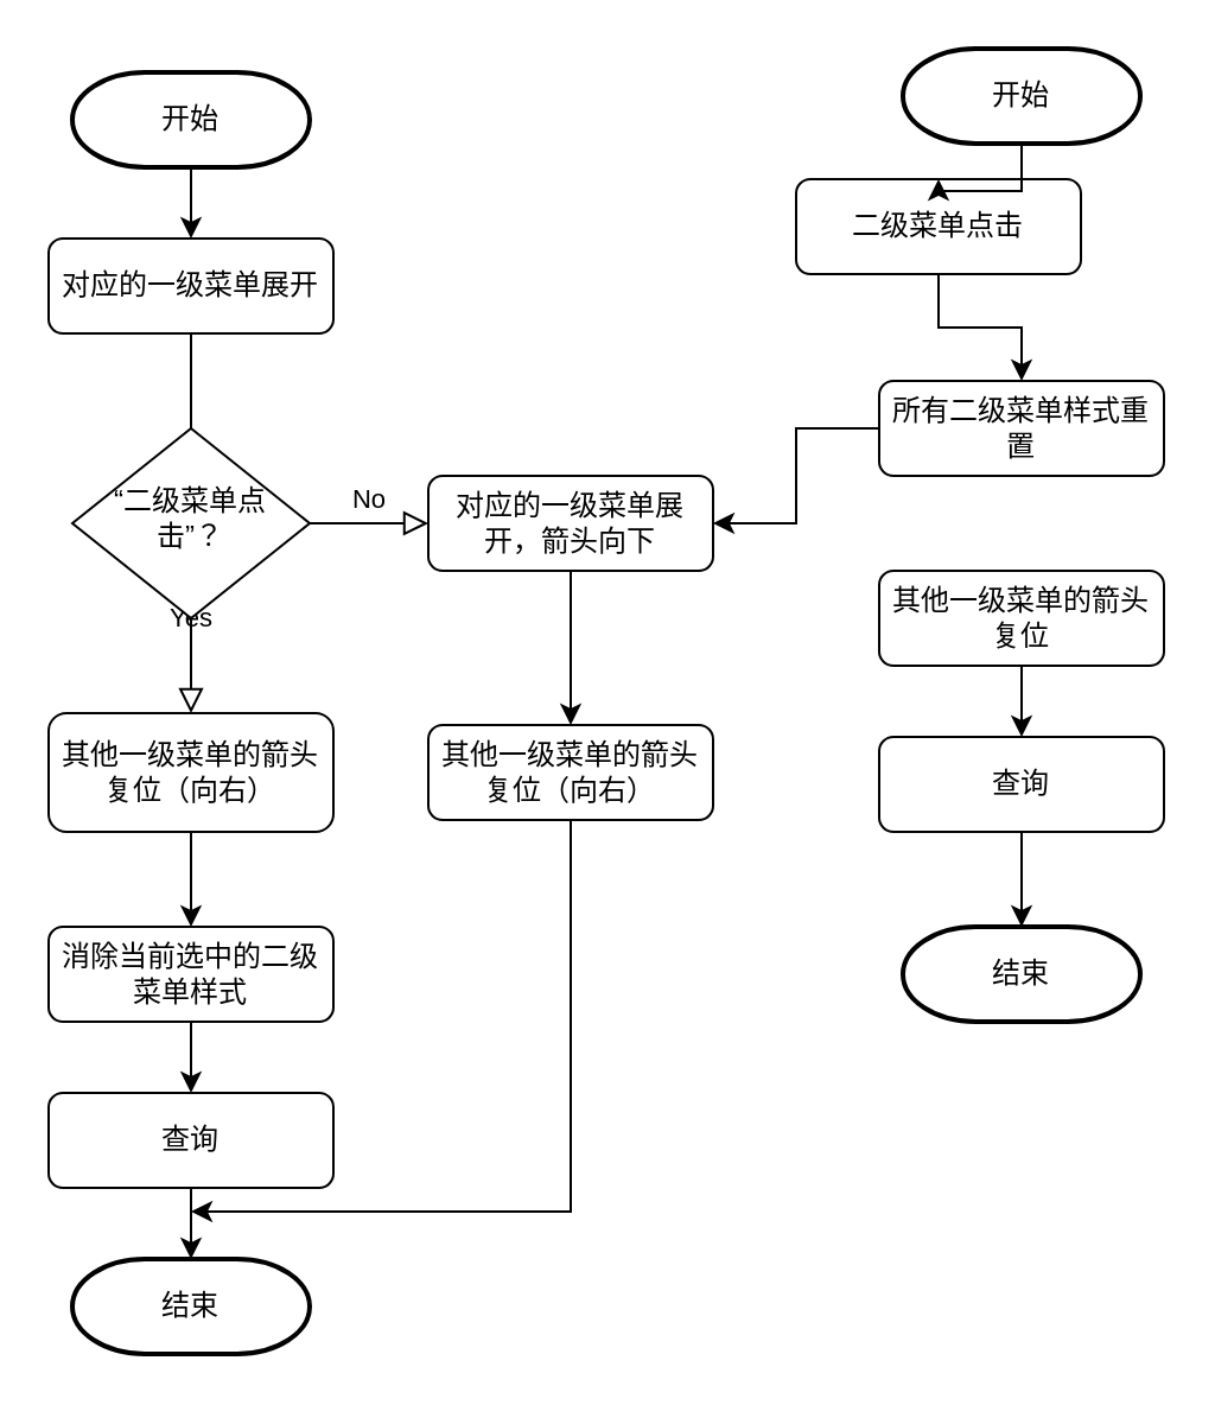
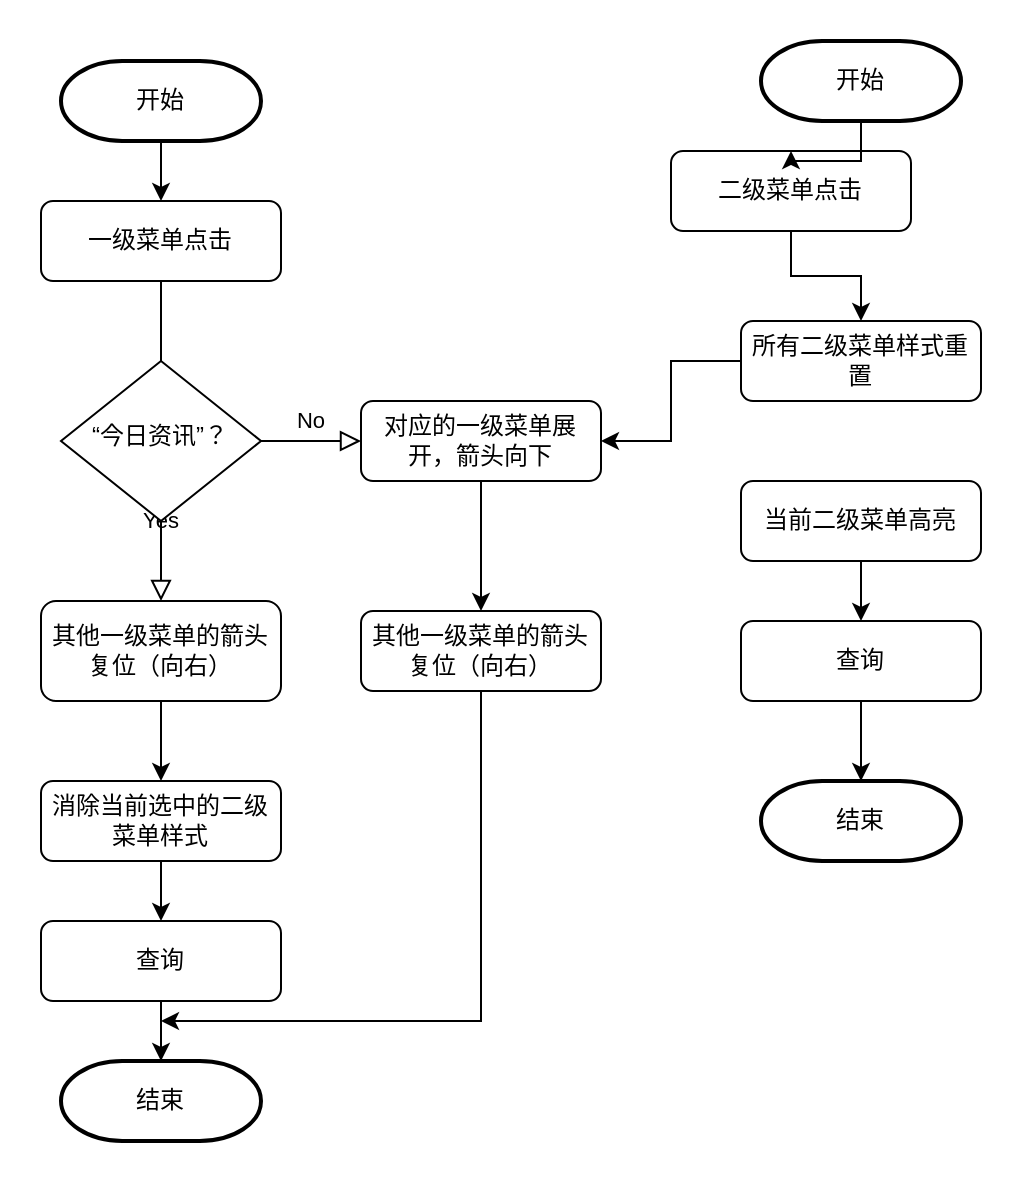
  <mxCell id="0" />
  <mxCell id="1" parent="0" />
  <mxCell id="2" value="" style="rounded=0;html=1;jettySize=auto;orthogonalLoop=1;fontSize=11;endArrow=none;endFill=0;endSize=8;strokeWidth=1;shadow=0;labelBackgroundColor=none;edgeStyle=orthogonalEdgeStyle;" parent="1" source="3" target="6" edge="1"><mxGeometry relative="1" as="geometry" /></mxCell>
- <mxCell id="3" value="对应的一级菜单展开" style="rounded=1;whiteSpace=wrap;html=1;fontSize=12;glass=0;strokeWidth=1;shadow=0;" parent="1" vertex="1"><mxGeometry x="20" y="100" width="120" height="40" as="geometry" /></mxCell>
+ <mxCell id="3" value="一级菜单点击" style="rounded=1;whiteSpace=wrap;html=1;fontSize=12;glass=0;strokeWidth=1;shadow=0;" parent="1" vertex="1"><mxGeometry x="20" y="100" width="120" height="40" as="geometry" /></mxCell>
  <mxCell id="4" value="Yes" style="rounded=0;html=1;jettySize=auto;orthogonalLoop=1;fontSize=11;endArrow=block;endFill=0;endSize=8;strokeWidth=1;shadow=0;labelBackgroundColor=none;edgeStyle=orthogonalEdgeStyle;" parent="1" source="6" edge="1"><mxGeometry y="20" relative="1" as="geometry"><mxPoint as="offset" /><mxPoint x="80" y="300" as="targetPoint" /></mxGeometry></mxCell>
  <mxCell id="5" value="No" style="edgeStyle=orthogonalEdgeStyle;rounded=0;html=1;jettySize=auto;orthogonalLoop=1;fontSize=11;endArrow=block;endFill=0;endSize=8;strokeWidth=1;shadow=0;labelBackgroundColor=none;" parent="1" source="6" target="8" edge="1"><mxGeometry y="10" relative="1" as="geometry"><mxPoint as="offset" /></mxGeometry></mxCell>
- <mxCell id="6" value="“二级菜单点击”？" style="rhombus;whiteSpace=wrap;html=1;shadow=0;fontFamily=Helvetica;fontSize=12;align=center;strokeWidth=1;spacing=6;spacingTop=-4;" parent="1" vertex="1"><mxGeometry x="30" y="180" width="100" height="80" as="geometry" /></mxCell>
+ <mxCell id="6" value="“今日资讯”？" style="rhombus;whiteSpace=wrap;html=1;shadow=0;fontFamily=Helvetica;fontSize=12;align=center;strokeWidth=1;spacing=6;spacingTop=-4;" parent="1" vertex="1"><mxGeometry x="30" y="180" width="100" height="80" as="geometry" /></mxCell>
  <mxCell id="7" value="" style="edgeStyle=orthogonalEdgeStyle;rounded=0;orthogonalLoop=1;jettySize=auto;html=1;" edge="1" parent="1" source="8" target="10"><mxGeometry relative="1" as="geometry" /></mxCell>
  <mxCell id="8" value="对应的一级菜单展开，箭头向下" style="rounded=1;whiteSpace=wrap;html=1;fontSize=12;glass=0;strokeWidth=1;shadow=0;" parent="1" vertex="1"><mxGeometry x="180" y="200" width="120" height="40" as="geometry" /></mxCell>
  <mxCell id="9" style="edgeStyle=orthogonalEdgeStyle;rounded=0;orthogonalLoop=1;jettySize=auto;html=1;exitX=0.5;exitY=1;exitDx=0;exitDy=0;" edge="1" parent="1" source="10"><mxGeometry relative="1" as="geometry"><mxPoint x="80" y="510" as="targetPoint" /><Array as="points"><mxPoint x="240" y="510" /></Array></mxGeometry></mxCell>
  <mxCell id="10" value="其他一级菜单的箭头复位（向右）" style="rounded=1;whiteSpace=wrap;html=1;fontSize=12;glass=0;strokeWidth=1;shadow=0;" vertex="1" parent="1"><mxGeometry x="180" y="305" width="120" height="40" as="geometry" /></mxCell>
  <mxCell id="11" value="查询" style="rounded=1;whiteSpace=wrap;html=1;fontSize=12;glass=0;strokeWidth=1;shadow=0;" parent="1" vertex="1"><mxGeometry x="20" y="460" width="120" height="40" as="geometry" /></mxCell>
  <mxCell id="12" value="" style="edgeStyle=orthogonalEdgeStyle;rounded=0;orthogonalLoop=1;jettySize=auto;html=1;" edge="1" parent="1" source="13" target="11"><mxGeometry relative="1" as="geometry" /></mxCell>
  <mxCell id="13" value="消除当前选中的二级菜单样式" style="rounded=1;whiteSpace=wrap;html=1;fontSize=12;glass=0;strokeWidth=1;shadow=0;" parent="1" vertex="1"><mxGeometry x="20" y="390" width="120" height="40" as="geometry" /></mxCell>
  <mxCell id="14" value="" style="edgeStyle=orthogonalEdgeStyle;rounded=0;orthogonalLoop=1;jettySize=auto;html=1;" edge="1" parent="1" source="15" target="3"><mxGeometry relative="1" as="geometry" /></mxCell>
  <mxCell id="15" value="开始" style="strokeWidth=2;html=1;shape=mxgraph.flowchart.terminator;whiteSpace=wrap;" vertex="1" parent="1"><mxGeometry x="30" y="30" width="100" height="40" as="geometry" /></mxCell>
  <mxCell id="16" value="" style="edgeStyle=orthogonalEdgeStyle;rounded=0;orthogonalLoop=1;jettySize=auto;html=1;" edge="1" parent="1" source="17" target="13"><mxGeometry relative="1" as="geometry" /></mxCell>
  <mxCell id="17" value="其他一级菜单的箭头复位（向右）" style="rounded=1;whiteSpace=wrap;html=1;" vertex="1" parent="1"><mxGeometry x="20" y="300" width="120" height="50" as="geometry" /></mxCell>
  <mxCell id="18" value="结束" style="strokeWidth=2;html=1;shape=mxgraph.flowchart.terminator;whiteSpace=wrap;" vertex="1" parent="1"><mxGeometry x="30" y="530" width="100" height="40" as="geometry" /></mxCell>
  <mxCell id="19" value="" style="edgeStyle=orthogonalEdgeStyle;rounded=0;orthogonalLoop=1;jettySize=auto;html=1;" edge="1" parent="1" source="11" target="18"><mxGeometry relative="1" as="geometry"><mxPoint x="80" y="560" as="sourcePoint" /><mxPoint x="80" y="640" as="targetPoint" /></mxGeometry></mxCell>
  <mxCell id="20" value="" style="edgeStyle=orthogonalEdgeStyle;rounded=0;orthogonalLoop=1;jettySize=auto;html=1;" edge="1" parent="1" source="21" target="23"><mxGeometry relative="1" as="geometry" /></mxCell>
  <mxCell id="21" value="二级菜单点击" style="rounded=1;whiteSpace=wrap;html=1;fontSize=12;glass=0;strokeWidth=1;shadow=0;" vertex="1" parent="1"><mxGeometry x="335" y="75" width="120" height="40" as="geometry" /></mxCell>
  <mxCell id="22" value="" style="edgeStyle=orthogonalEdgeStyle;rounded=0;orthogonalLoop=1;jettySize=auto;html=1;" edge="1" parent="1" source="23" target="8"><mxGeometry relative="1" as="geometry" /></mxCell>
  <mxCell id="23" value="所有二级菜单样式重置" style="rounded=1;whiteSpace=wrap;html=1;fontSize=12;glass=0;strokeWidth=1;shadow=0;" vertex="1" parent="1"><mxGeometry x="370" y="160" width="120" height="40" as="geometry" /></mxCell>
  <mxCell id="24" value="" style="edgeStyle=orthogonalEdgeStyle;rounded=0;orthogonalLoop=1;jettySize=auto;html=1;" edge="1" parent="1" source="25" target="26"><mxGeometry relative="1" as="geometry" /></mxCell>
- <mxCell id="25" value="其他一级菜单的箭头复位" style="rounded=1;whiteSpace=wrap;html=1;fontSize=12;glass=0;strokeWidth=1;shadow=0;" vertex="1" parent="1"><mxGeometry x="370" y="240" width="120" height="40" as="geometry" /></mxCell>
+ <mxCell id="25" value="当前二级菜单高亮" style="rounded=1;whiteSpace=wrap;html=1;fontSize=12;glass=0;strokeWidth=1;shadow=0;" vertex="1" parent="1"><mxGeometry x="370" y="240" width="120" height="40" as="geometry" /></mxCell>
  <mxCell id="26" value="查询" style="rounded=1;whiteSpace=wrap;html=1;fontSize=12;glass=0;strokeWidth=1;shadow=0;" vertex="1" parent="1"><mxGeometry x="370" y="310" width="120" height="40" as="geometry" /></mxCell>
  <mxCell id="27" value="" style="edgeStyle=orthogonalEdgeStyle;rounded=0;orthogonalLoop=1;jettySize=auto;html=1;" edge="1" source="28" target="21" parent="1"><mxGeometry relative="1" as="geometry" /></mxCell>
  <mxCell id="28" value="开始" style="strokeWidth=2;html=1;shape=mxgraph.flowchart.terminator;whiteSpace=wrap;" vertex="1" parent="1"><mxGeometry x="380" y="20" width="100" height="40" as="geometry" /></mxCell>
  <mxCell id="29" value="结束" style="strokeWidth=2;html=1;shape=mxgraph.flowchart.terminator;whiteSpace=wrap;" vertex="1" parent="1"><mxGeometry x="380" y="390" width="100" height="40" as="geometry" /></mxCell>
  <mxCell id="30" value="" style="edgeStyle=orthogonalEdgeStyle;rounded=0;orthogonalLoop=1;jettySize=auto;html=1;" edge="1" parent="1" source="26" target="29"><mxGeometry relative="1" as="geometry"><mxPoint x="430" y="350" as="sourcePoint" /><mxPoint x="430" y="520" as="targetPoint" /></mxGeometry></mxCell>
